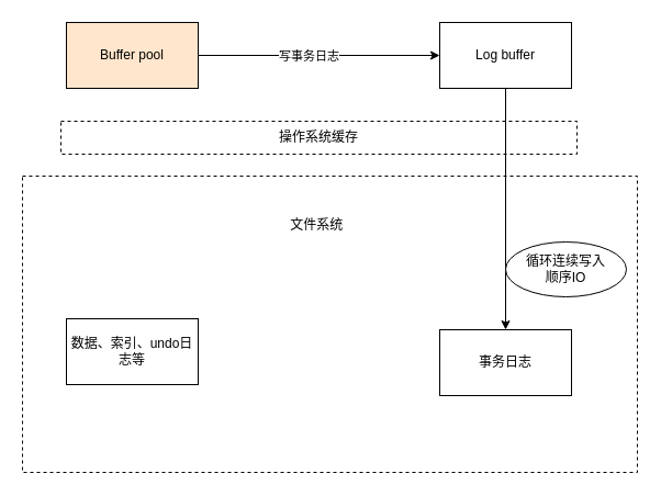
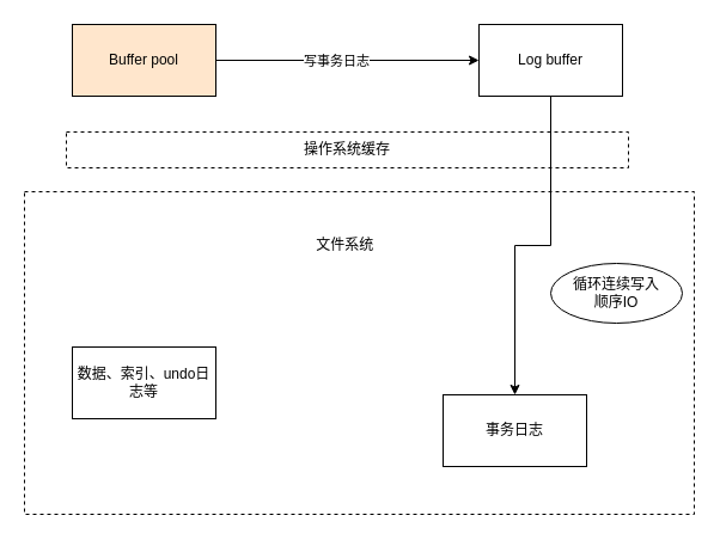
  <mxCell id="0" />
  <mxCell id="1" parent="0" />
  <mxCell id="2" style="edgeStyle=orthogonalEdgeStyle;rounded=0;orthogonalLoop=1;jettySize=auto;html=1;" edge="1" parent="1" source="4"><mxGeometry relative="1" as="geometry"><mxPoint x="400" y="50" as="targetPoint" /></mxGeometry></mxCell>
  <mxCell id="3" value="写事务日志" style="edgeLabel;html=1;align=center;verticalAlign=middle;resizable=0;points=[];" vertex="1" connectable="0" parent="2"><mxGeometry x="-0.232" relative="1" as="geometry"><mxPoint x="15" as="offset" /></mxGeometry></mxCell>
  <mxCell id="4" value="Buffer pool" style="rounded=0;whiteSpace=wrap;html=1;fillColor=#ffe6cc;" vertex="1" parent="1"><mxGeometry x="60" y="20" width="120" height="60" as="geometry" /></mxCell>
  <mxCell id="5" style="edgeStyle=orthogonalEdgeStyle;rounded=0;orthogonalLoop=1;jettySize=auto;html=1;" edge="1" parent="1" source="6" target="9"><mxGeometry relative="1" as="geometry" /></mxCell>
  <mxCell id="6" value="Log buffer" style="rounded=0;whiteSpace=wrap;html=1;" vertex="1" parent="1"><mxGeometry x="400" y="20" width="120" height="60" as="geometry" /></mxCell>
  <mxCell id="7" value="" style="rounded=0;whiteSpace=wrap;html=1;fillColor=none;strokeColor=default;dashed=1;" vertex="1" parent="1"><mxGeometry x="20" y="160" width="560" height="270" as="geometry" /></mxCell>
  <mxCell id="8" value="数据、索引、undo日志等" style="rounded=0;whiteSpace=wrap;html=1;" vertex="1" parent="1"><mxGeometry x="60" y="290" width="120" height="60" as="geometry" /></mxCell>
- <mxCell id="9" value="事务日志" style="rounded=0;whiteSpace=wrap;html=1;" vertex="1" parent="1"><mxGeometry x="400" y="300" width="120" height="60" as="geometry" /></mxCell>
+ <mxCell id="9" value="事务日志" style="rounded=0;whiteSpace=wrap;html=1;" vertex="1" parent="1"><mxGeometry x="370" y="330" width="120" height="60" as="geometry" /></mxCell>
  <mxCell id="10" value="循环连续写入&lt;div&gt;顺序IO&lt;/div&gt;" style="ellipse;whiteSpace=wrap;html=1;" vertex="1" parent="1"><mxGeometry x="460" y="220" width="110" height="50" as="geometry" /></mxCell>
  <mxCell id="11" value="文件系统&amp;nbsp;" style="text;html=1;align=center;verticalAlign=middle;whiteSpace=wrap;rounded=0;" vertex="1" parent="1"><mxGeometry x="260" y="190" width="60" height="30" as="geometry" /></mxCell>
  <mxCell id="12" value="操作系统缓存" style="rounded=0;whiteSpace=wrap;html=1;fillColor=none;strokeColor=default;dashed=1;" vertex="1" parent="1"><mxGeometry x="55" y="110" width="470" height="30" as="geometry" /></mxCell>
